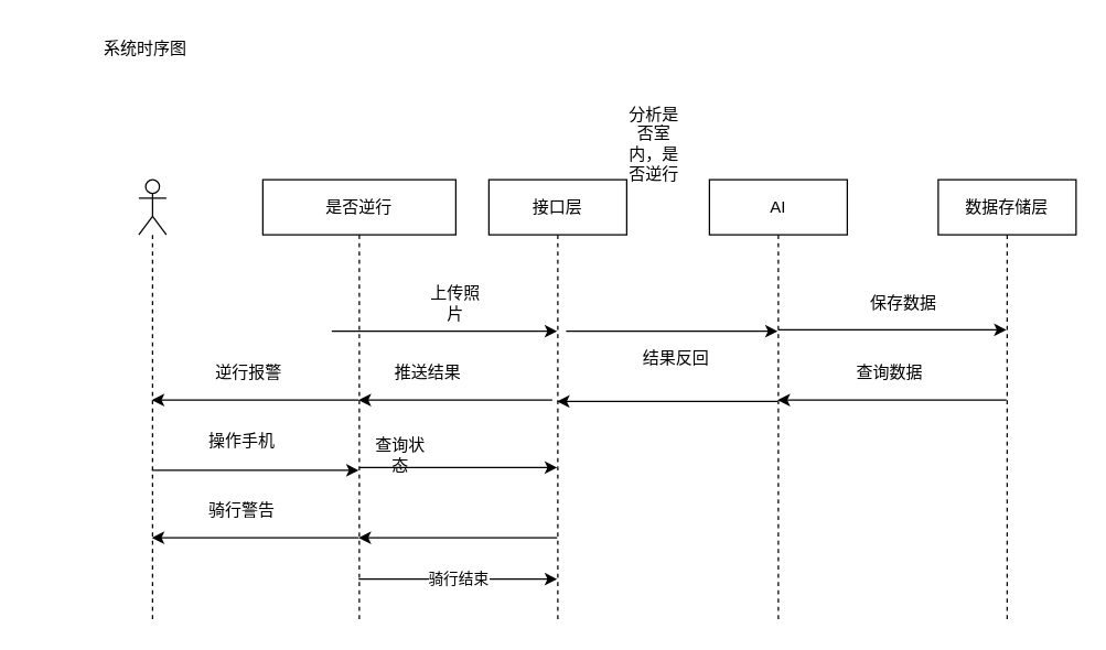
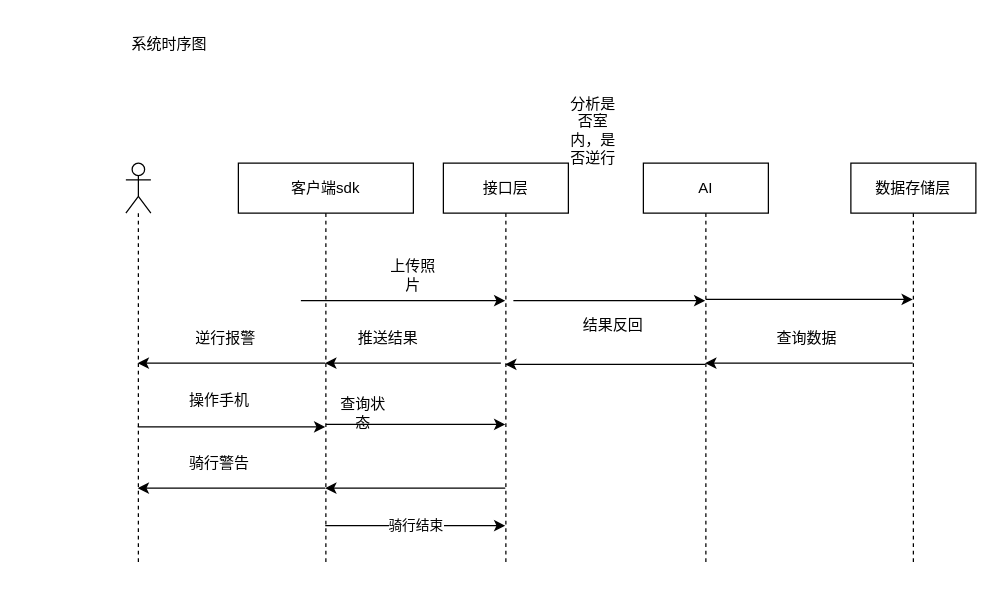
  <mxCell id="0" />
  <mxCell id="1" parent="0" />
- <mxCell id="2" value="系统时序图" style="text;html=1;strokeColor=none;fillColor=none;align=center;verticalAlign=middle;whiteSpace=wrap;rounded=0;" vertex="1" parent="1"><mxGeometry x="20" y="20" width="170" height="30" as="geometry" /></mxCell>
+ <mxCell id="2" value="系统时序图" style="text;html=1;strokeColor=none;fillColor=none;align=center;verticalAlign=middle;whiteSpace=wrap;rounded=0;" vertex="1" parent="1"><mxGeometry x="50" y="20" width="170" height="30" as="geometry" /></mxCell>
  <mxCell id="3" value="" style="shape=umlLifeline;participant=umlActor;perimeter=lifelinePerimeter;whiteSpace=wrap;html=1;container=1;collapsible=0;recursiveResize=0;verticalAlign=top;spacingTop=36;outlineConnect=0;" vertex="1" parent="1"><mxGeometry x="100" y="130" width="20" height="320" as="geometry" /></mxCell>
- <mxCell id="4" value="是否逆行" style="shape=umlLifeline;perimeter=lifelinePerimeter;whiteSpace=wrap;html=1;container=1;collapsible=0;recursiveResize=0;outlineConnect=0;" vertex="1" parent="1"><mxGeometry x="190" y="130" width="140" height="320" as="geometry" /></mxCell>
+ <mxCell id="4" value="客户端sdk" style="shape=umlLifeline;perimeter=lifelinePerimeter;whiteSpace=wrap;html=1;container=1;collapsible=0;recursiveResize=0;outlineConnect=0;" vertex="1" parent="1"><mxGeometry x="190" y="130" width="140" height="320" as="geometry" /></mxCell>
  <mxCell id="5" value="查询状态" style="text;html=1;strokeColor=none;fillColor=none;align=center;verticalAlign=middle;whiteSpace=wrap;rounded=0;" vertex="1" parent="4"><mxGeometry x="80" y="190" width="40" height="20" as="geometry" /></mxCell>
  <mxCell id="6" value="接口层" style="shape=umlLifeline;perimeter=lifelinePerimeter;whiteSpace=wrap;html=1;container=1;collapsible=0;recursiveResize=0;outlineConnect=0;" vertex="1" parent="1"><mxGeometry x="354" y="130" width="100" height="320" as="geometry" /></mxCell>
  <mxCell id="7" value="AI" style="shape=umlLifeline;perimeter=lifelinePerimeter;whiteSpace=wrap;html=1;container=1;collapsible=0;recursiveResize=0;outlineConnect=0;" vertex="1" parent="1"><mxGeometry x="514" y="130" width="100" height="320" as="geometry" /></mxCell>
  <mxCell id="8" value="数据存储层" style="shape=umlLifeline;perimeter=lifelinePerimeter;whiteSpace=wrap;html=1;container=1;collapsible=0;recursiveResize=0;outlineConnect=0;" vertex="1" parent="1"><mxGeometry x="680" y="130" width="100" height="320" as="geometry" /></mxCell>
  <mxCell id="9" value="" style="endArrow=classic;html=1;" edge="1" parent="1" target="6"><mxGeometry width="50" height="50" relative="1" as="geometry"><mxPoint x="240" y="240" as="sourcePoint" /><mxPoint x="290" y="190" as="targetPoint" /></mxGeometry></mxCell>
  <mxCell id="10" value="" style="endArrow=classic;html=1;" edge="1" parent="1"><mxGeometry width="50" height="50" relative="1" as="geometry"><mxPoint x="410" y="240" as="sourcePoint" /><mxPoint x="563.5" y="240" as="targetPoint" /></mxGeometry></mxCell>
  <mxCell id="11" value="上传照片" style="text;html=1;strokeColor=none;fillColor=none;align=center;verticalAlign=middle;whiteSpace=wrap;rounded=0;" vertex="1" parent="1"><mxGeometry x="310" y="210" width="40" height="20" as="geometry" /></mxCell>
  <mxCell id="12" value="分析是否室内，是否逆行" style="text;html=1;strokeColor=none;fillColor=none;align=center;verticalAlign=middle;whiteSpace=wrap;rounded=0;" vertex="1" parent="1"><mxGeometry x="454" y="94" width="40" height="20" as="geometry" /></mxCell>
  <mxCell id="13" value="" style="endArrow=classic;html=1;" edge="1" parent="1"><mxGeometry width="50" height="50" relative="1" as="geometry"><mxPoint x="564" y="239" as="sourcePoint" /><mxPoint x="729.5" y="239" as="targetPoint" /><Array as="points"><mxPoint x="650" y="239" /></Array></mxGeometry></mxCell>
- <mxCell id="14" value="保存数据" style="text;html=1;strokeColor=none;fillColor=none;align=center;verticalAlign=middle;whiteSpace=wrap;rounded=0;" vertex="1" parent="1"><mxGeometry x="630" y="210" width="50" height="20" as="geometry" /></mxCell>
  <mxCell id="15" value="" style="endArrow=classic;html=1;" edge="1" parent="1"><mxGeometry width="50" height="50" relative="1" as="geometry"><mxPoint x="563.5" y="291" as="sourcePoint" /><mxPoint x="403.5" y="291" as="targetPoint" /></mxGeometry></mxCell>
  <mxCell id="16" value="结果反回" style="text;html=1;strokeColor=none;fillColor=none;align=center;verticalAlign=middle;whiteSpace=wrap;rounded=0;" vertex="1" parent="1"><mxGeometry x="460" y="250" width="60" height="20" as="geometry" /></mxCell>
  <mxCell id="17" value="" style="endArrow=classic;html=1;" edge="1" parent="1"><mxGeometry width="50" height="50" relative="1" as="geometry"><mxPoint x="729.5" y="290" as="sourcePoint" /><mxPoint x="563.5" y="290" as="targetPoint" /></mxGeometry></mxCell>
  <mxCell id="18" value="查询数据" style="text;html=1;strokeColor=none;fillColor=none;align=center;verticalAlign=middle;whiteSpace=wrap;rounded=0;" vertex="1" parent="1"><mxGeometry x="580" y="260" width="130" height="20" as="geometry" /></mxCell>
  <mxCell id="19" value="" style="endArrow=classic;html=1;" edge="1" parent="1" target="4"><mxGeometry width="50" height="50" relative="1" as="geometry"><mxPoint x="400" y="290" as="sourcePoint" /><mxPoint x="350" y="290" as="targetPoint" /></mxGeometry></mxCell>
  <mxCell id="20" value="推送结果" style="text;html=1;strokeColor=none;fillColor=none;align=center;verticalAlign=middle;whiteSpace=wrap;rounded=0;" vertex="1" parent="1"><mxGeometry x="270" y="260" width="80" height="20" as="geometry" /></mxCell>
  <mxCell id="21" value="" style="endArrow=classic;html=1;" edge="1" parent="1" source="4" target="3"><mxGeometry width="50" height="50" relative="1" as="geometry"><mxPoint x="110" y="310" as="sourcePoint" /><mxPoint x="160" y="260" as="targetPoint" /><Array as="points"><mxPoint x="180" y="290" /></Array></mxGeometry></mxCell>
  <mxCell id="22" value="逆行报警" style="text;html=1;strokeColor=none;fillColor=none;align=center;verticalAlign=middle;whiteSpace=wrap;rounded=0;" vertex="1" parent="1"><mxGeometry x="150" y="260" width="60" height="20" as="geometry" /></mxCell>
  <mxCell id="23" value="" style="endArrow=classic;html=1;" edge="1" parent="1" target="4"><mxGeometry width="50" height="50" relative="1" as="geometry"><mxPoint x="109.5" y="341" as="sourcePoint" /><mxPoint x="239.5" y="341" as="targetPoint" /></mxGeometry></mxCell>
  <mxCell id="24" value="操作手机" style="text;html=1;strokeColor=none;fillColor=none;align=center;verticalAlign=middle;whiteSpace=wrap;rounded=0;" vertex="1" parent="1"><mxGeometry x="140" y="310" width="70" height="20" as="geometry" /></mxCell>
  <mxCell id="25" value="" style="endArrow=classic;html=1;" edge="1" parent="1"><mxGeometry width="50" height="50" relative="1" as="geometry"><mxPoint x="260" y="339" as="sourcePoint" /><mxPoint x="403.5" y="339" as="targetPoint" /></mxGeometry></mxCell>
  <mxCell id="26" value="" style="endArrow=classic;html=1;" edge="1" parent="1" source="6" target="4"><mxGeometry width="50" height="50" relative="1" as="geometry"><mxPoint x="300" y="410" as="sourcePoint" /><mxPoint x="350" y="360" as="targetPoint" /><Array as="points"><mxPoint x="350" y="390" /></Array></mxGeometry></mxCell>
  <mxCell id="27" value="" style="endArrow=classic;html=1;" edge="1" parent="1" source="4" target="3"><mxGeometry width="50" height="50" relative="1" as="geometry"><mxPoint x="190" y="430" as="sourcePoint" /><mxPoint x="240" y="380" as="targetPoint" /><Array as="points"><mxPoint x="210" y="390" /></Array></mxGeometry></mxCell>
  <mxCell id="28" value="骑行警告" style="text;html=1;strokeColor=none;fillColor=none;align=center;verticalAlign=middle;whiteSpace=wrap;rounded=0;" vertex="1" parent="1"><mxGeometry x="140" y="360" width="70" height="20" as="geometry" /></mxCell>
  <mxCell id="29" value="骑行结束" style="endArrow=classic;html=1;" edge="1" parent="1" source="4" target="6"><mxGeometry width="50" height="50" relative="1" as="geometry"><mxPoint x="280" y="470" as="sourcePoint" /><mxPoint x="330" y="420" as="targetPoint" /><Array as="points"><mxPoint x="370" y="420" /></Array></mxGeometry></mxCell>
